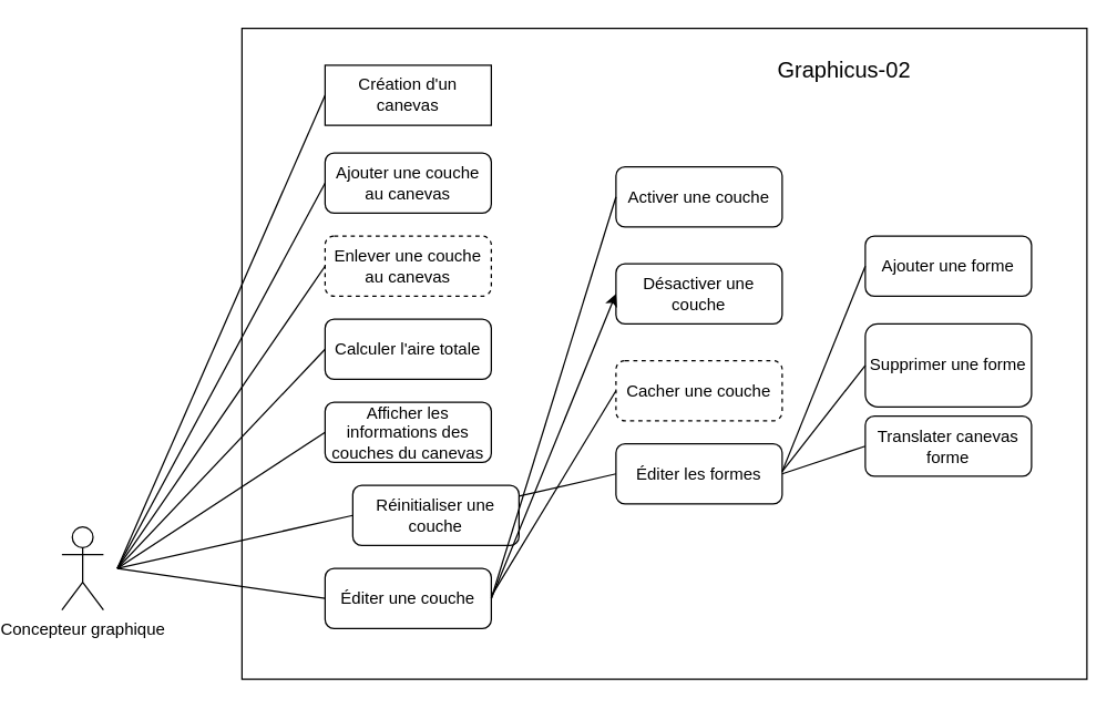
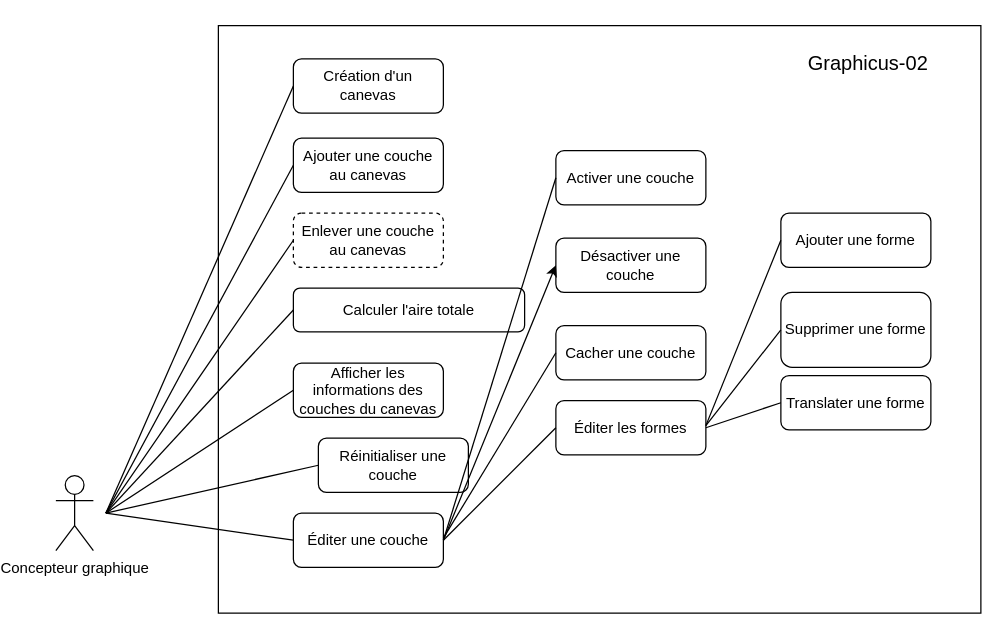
  <mxCell id="0" />
  <mxCell id="1" parent="0" />
  <mxCell id="2" value="Concepteur graphique&lt;br&gt;" style="shape=umlActor;verticalLabelPosition=bottom;verticalAlign=top;html=1;outlineConnect=0;" vertex="1" parent="1"><mxGeometry x="20" y="380" width="30" height="60" as="geometry" /></mxCell>
  <mxCell id="3" value="" style="rounded=0;whiteSpace=wrap;html=1;" vertex="1" parent="1"><mxGeometry x="150" y="20" width="610" height="470" as="geometry" /></mxCell>
- <mxCell id="4" value="&lt;font style=&quot;font-size: 16px&quot;&gt;Graphicus-02&lt;/font&gt;" style="text;html=1;strokeColor=none;fillColor=none;align=center;verticalAlign=middle;whiteSpace=wrap;rounded=0;" vertex="1" parent="1"><mxGeometry x="525" y="40" width="120" height="20" as="geometry" /></mxCell>
- <mxCell id="5" value="&lt;span&gt;Création d'un canevas&lt;/span&gt;" style="whiteSpace=wrap;html=1;rounded=0;" vertex="1" parent="1"><mxGeometry x="210" y="46.63" width="120" height="43.37" as="geometry" /></mxCell>
+ <mxCell id="4" value="&lt;font style=&quot;font-size: 16px&quot;&gt;Graphicus-02&lt;/font&gt;" style="text;html=1;strokeColor=none;fillColor=none;align=center;verticalAlign=middle;whiteSpace=wrap;rounded=0;" vertex="1" parent="1"><mxGeometry x="610" y="40" width="120" height="20" as="geometry" /></mxCell>
+ <mxCell id="5" value="&lt;span&gt;Création d'un canevas&lt;/span&gt;" style="rounded=1;whiteSpace=wrap;html=1;" vertex="1" parent="1"><mxGeometry x="210" y="46.63" width="120" height="43.37" as="geometry" /></mxCell>
  <mxCell id="6" value="&lt;span&gt;Ajouter une couche au canevas&lt;/span&gt;" style="rounded=1;whiteSpace=wrap;html=1;" vertex="1" parent="1"><mxGeometry x="210" y="110" width="120" height="43.37" as="geometry" /></mxCell>
  <mxCell id="7" value="&lt;span&gt;Enlever une couche au canevas&lt;/span&gt;" style="rounded=1;whiteSpace=wrap;html=1;dashed=1;" vertex="1" parent="1"><mxGeometry x="210" y="170" width="120" height="43.37" as="geometry" /></mxCell>
- <mxCell id="8" value="Calculer l'aire totale" style="rounded=1;whiteSpace=wrap;html=1;" vertex="1" parent="1"><mxGeometry x="210" y="230" width="120" height="43.37" as="geometry" /></mxCell>
+ <mxCell id="8" value="Calculer l'aire totale" style="rounded=1;whiteSpace=wrap;html=1;" vertex="1" parent="1"><mxGeometry x="210" y="230" width="185" height="35" as="geometry" /></mxCell>
  <mxCell id="9" value="&lt;span&gt;Afficher les informations des couches du canevas&lt;/span&gt;" style="rounded=1;whiteSpace=wrap;html=1;" vertex="1" parent="1"><mxGeometry x="210" y="290" width="120" height="43.37" as="geometry" /></mxCell>
  <mxCell id="10" value="&lt;span&gt;Réinitialiser une couche&lt;/span&gt;" style="rounded=1;whiteSpace=wrap;html=1;" vertex="1" parent="1"><mxGeometry x="230" y="350" width="120" height="43.37" as="geometry" /></mxCell>
  <mxCell id="11" value="&lt;span&gt;Éditer une couche&lt;br&gt;&lt;/span&gt;" style="rounded=1;whiteSpace=wrap;html=1;" vertex="1" parent="1"><mxGeometry x="210" y="410" width="120" height="43.37" as="geometry" /></mxCell>
  <mxCell id="12" value="" style="endArrow=none;html=1;entryX=0;entryY=0.5;entryDx=0;entryDy=0;" edge="1" parent="1" target="11"><mxGeometry width="50" height="50" relative="1" as="geometry"><mxPoint x="60" y="410" as="sourcePoint" /><mxPoint x="490" y="340" as="targetPoint" /></mxGeometry></mxCell>
  <mxCell id="13" value="" style="endArrow=none;html=1;entryX=0;entryY=0.5;entryDx=0;entryDy=0;" edge="1" parent="1" target="10"><mxGeometry width="50" height="50" relative="1" as="geometry"><mxPoint x="60" y="410" as="sourcePoint" /><mxPoint x="220" y="441.685" as="targetPoint" /></mxGeometry></mxCell>
  <mxCell id="14" value="" style="endArrow=none;html=1;entryX=0;entryY=0.5;entryDx=0;entryDy=0;" edge="1" parent="1" target="9"><mxGeometry width="50" height="50" relative="1" as="geometry"><mxPoint x="60" y="410" as="sourcePoint" /><mxPoint x="230" y="451.685" as="targetPoint" /></mxGeometry></mxCell>
  <mxCell id="15" value="" style="endArrow=none;html=1;entryX=0;entryY=0.5;entryDx=0;entryDy=0;" edge="1" parent="1" target="8"><mxGeometry width="50" height="50" relative="1" as="geometry"><mxPoint x="60" y="410" as="sourcePoint" /><mxPoint x="240" y="461.685" as="targetPoint" /></mxGeometry></mxCell>
  <mxCell id="16" value="" style="endArrow=none;html=1;entryX=0;entryY=0.5;entryDx=0;entryDy=0;" edge="1" parent="1" target="7"><mxGeometry width="50" height="50" relative="1" as="geometry"><mxPoint x="60" y="410" as="sourcePoint" /><mxPoint x="250" y="471.685" as="targetPoint" /></mxGeometry></mxCell>
  <mxCell id="17" value="" style="endArrow=none;html=1;entryX=0;entryY=0.5;entryDx=0;entryDy=0;" edge="1" parent="1" target="6"><mxGeometry width="50" height="50" relative="1" as="geometry"><mxPoint x="60" y="410" as="sourcePoint" /><mxPoint x="260" y="481.685" as="targetPoint" /></mxGeometry></mxCell>
  <mxCell id="18" value="" style="endArrow=none;html=1;entryX=0;entryY=0.5;entryDx=0;entryDy=0;" edge="1" parent="1" target="5"><mxGeometry width="50" height="50" relative="1" as="geometry"><mxPoint x="60" y="410" as="sourcePoint" /><mxPoint x="270" y="491.685" as="targetPoint" /></mxGeometry></mxCell>
  <mxCell id="19" value="&lt;span&gt;Activer une couche&lt;/span&gt;&lt;span style=&quot;color: rgba(0 , 0 , 0 , 0) ; font-family: monospace ; font-size: 0px&quot;&gt;%3CmxGraphModel%3E%3Croot%3E%3CmxCell%20id%3D%220%22%2F%3E%3CmxCell%20id%3D%221%22%20parent%3D%220%22%2F%3E%3CmxCell%20id%3D%222%22%20value%3D%22%26lt%3Bspan%26gt%3BCr%C3%A9ation%20d'un%20canevas%26lt%3B%2Fspan%26gt%3B%22%20style%3D%22rounded%3D1%3BwhiteSpace%3Dwrap%3Bhtml%3D1%3B%22%20vertex%3D%221%22%20parent%3D%221%22%3E%3CmxGeometry%20x%3D%22250%22%20y%3D%2286.63%22%20width%3D%22120%22%20height%3D%2243.37%22%20as%3D%22geometry%22%2F%3E%3C%2FmxCell%3E%3C%2Froot%3E%3C%2FmxGraphModel%3E&lt;/span&gt;" style="rounded=1;whiteSpace=wrap;html=1;" vertex="1" parent="1"><mxGeometry x="420" y="120" width="120" height="43.37" as="geometry" /></mxCell>
  <mxCell id="20" value="&lt;span&gt;Désactiver une couche&lt;/span&gt;" style="rounded=1;whiteSpace=wrap;html=1;" vertex="1" parent="1"><mxGeometry x="420" y="190" width="120" height="43.37" as="geometry" /></mxCell>
- <mxCell id="21" value="&lt;span&gt;Cacher une couche&lt;/span&gt;" style="rounded=1;whiteSpace=wrap;html=1;dashed=1;" vertex="1" parent="1"><mxGeometry x="420" y="260" width="120" height="43.37" as="geometry" /></mxCell>
+ <mxCell id="21" value="&lt;span&gt;Cacher une couche&lt;/span&gt;" style="rounded=1;whiteSpace=wrap;html=1;" vertex="1" parent="1"><mxGeometry x="420" y="260" width="120" height="43.37" as="geometry" /></mxCell>
  <mxCell id="22" value="Éditer les formes" style="rounded=1;whiteSpace=wrap;html=1;" vertex="1" parent="1"><mxGeometry x="420" y="320" width="120" height="43.37" as="geometry" /></mxCell>
  <mxCell id="23" value="" style="endArrow=none;html=1;exitX=1;exitY=0.5;exitDx=0;exitDy=0;entryX=0;entryY=0.5;entryDx=0;entryDy=0;" edge="1" parent="1" source="11" target="19"><mxGeometry width="50" height="50" relative="1" as="geometry"><mxPoint x="440" y="290" as="sourcePoint" /><mxPoint x="490" y="240" as="targetPoint" /></mxGeometry></mxCell>
  <mxCell id="24" value="" style="endArrow=classic;html=1;exitX=1;exitY=0.5;exitDx=0;exitDy=0;entryX=0;entryY=0.5;entryDx=0;entryDy=0;" edge="1" parent="1" source="11" target="20"><mxGeometry width="50" height="50" relative="1" as="geometry"><mxPoint x="340" y="441.685" as="sourcePoint" /><mxPoint x="420" y="130" as="targetPoint" /></mxGeometry></mxCell>
  <mxCell id="25" value="" style="endArrow=none;html=1;entryX=0;entryY=0.5;entryDx=0;entryDy=0;" edge="1" parent="1" target="21"><mxGeometry width="50" height="50" relative="1" as="geometry"><mxPoint x="330" y="430" as="sourcePoint" /><mxPoint x="440" y="88.315" as="targetPoint" /></mxGeometry></mxCell>
- <mxCell id="26" value="" style="endArrow=none;html=1;exitX=0;exitY=0.5;exitDx=0;exitDy=0;" edge="1" parent="1" source="22" target="10"><mxGeometry width="50" height="50" relative="1" as="geometry"><mxPoint x="360" y="461.685" as="sourcePoint" /><mxPoint x="450" y="98.315" as="targetPoint" /></mxGeometry></mxCell>
+ <mxCell id="26" value="" style="endArrow=none;html=1;entryX=1;entryY=0.5;entryDx=0;entryDy=0;exitX=0;exitY=0.5;exitDx=0;exitDy=0;" edge="1" parent="1" source="22" target="11"><mxGeometry width="50" height="50" relative="1" as="geometry"><mxPoint x="360" y="461.685" as="sourcePoint" /><mxPoint x="450" y="98.315" as="targetPoint" /></mxGeometry></mxCell>
  <mxCell id="27" value="&lt;span&gt;Ajouter une forme&lt;/span&gt;" style="rounded=1;whiteSpace=wrap;html=1;" vertex="1" parent="1"><mxGeometry x="600" y="170" width="120" height="43.37" as="geometry" /></mxCell>
  <mxCell id="28" value="&lt;span&gt;Supprimer une forme&lt;/span&gt;" style="rounded=1;whiteSpace=wrap;html=1;" vertex="1" parent="1"><mxGeometry x="600" y="233.32" width="120" height="60" as="geometry" /></mxCell>
- <mxCell id="29" value="&lt;span&gt;Translater canevas forme&lt;/span&gt;" style="rounded=1;whiteSpace=wrap;html=1;" vertex="1" parent="1"><mxGeometry x="600" y="300" width="120" height="43.37" as="geometry" /></mxCell>
+ <mxCell id="29" value="&lt;span&gt;Translater une forme&lt;/span&gt;" style="rounded=1;whiteSpace=wrap;html=1;" vertex="1" parent="1"><mxGeometry x="600" y="300" width="120" height="43.37" as="geometry" /></mxCell>
  <mxCell id="30" value="" style="endArrow=none;html=1;entryX=0;entryY=0.5;entryDx=0;entryDy=0;exitX=1;exitY=0.5;exitDx=0;exitDy=0;" edge="1" parent="1" source="22" target="29"><mxGeometry width="50" height="50" relative="1" as="geometry"><mxPoint x="440" y="310" as="sourcePoint" /><mxPoint x="490" y="260" as="targetPoint" /></mxGeometry></mxCell>
  <mxCell id="31" value="" style="endArrow=none;html=1;entryX=0;entryY=0.5;entryDx=0;entryDy=0;" edge="1" parent="1" target="28"><mxGeometry width="50" height="50" relative="1" as="geometry"><mxPoint x="540" y="340" as="sourcePoint" /><mxPoint x="490" y="260" as="targetPoint" /></mxGeometry></mxCell>
  <mxCell id="32" value="" style="endArrow=none;html=1;entryX=0;entryY=0.5;entryDx=0;entryDy=0;" edge="1" parent="1" target="27"><mxGeometry width="50" height="50" relative="1" as="geometry"><mxPoint x="540" y="340" as="sourcePoint" /><mxPoint x="610" y="265.005" as="targetPoint" /></mxGeometry></mxCell>
